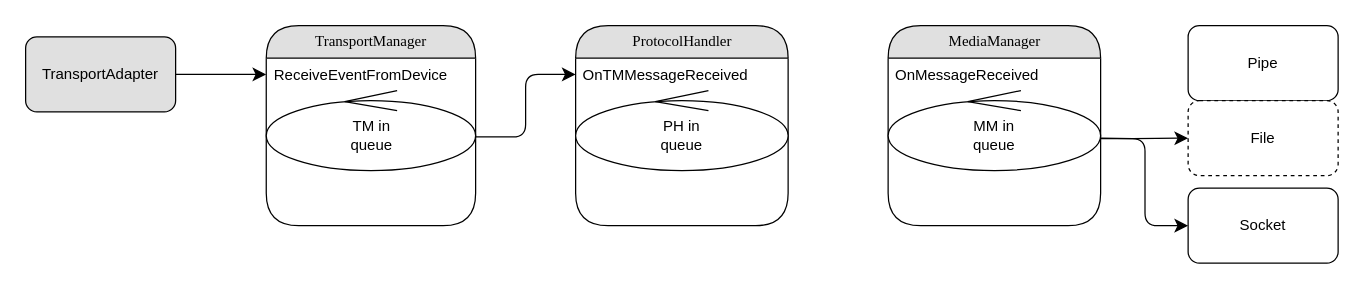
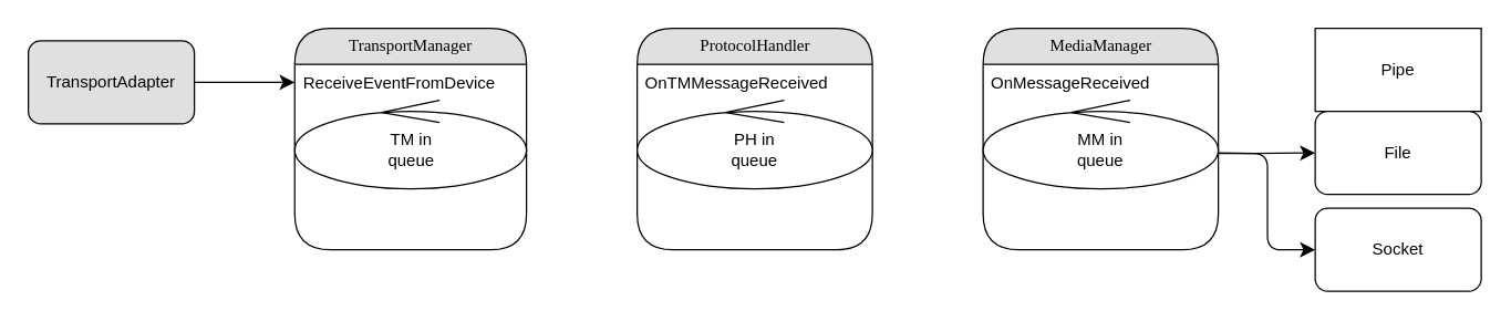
  <mxCell id="0" />
  <mxCell id="1" parent="0" />
- <mxCell id="2" style="edgeStyle=orthogonalEdgeStyle;html=1;entryX=0;entryY=0.5;labelBackgroundColor=none;startFill=0;startSize=8;endFill=1;endSize=8;fontFamily=Verdana;fontSize=12;exitX=1;exitY=0.578;exitDx=0;exitDy=0;exitPerimeter=0;entryDx=0;entryDy=0;" parent="1" source="6" target="9" edge="1"><mxGeometry relative="1" as="geometry"><Array as="points" /></mxGeometry></mxCell>
  <mxCell id="3" style="edgeStyle=orthogonalEdgeStyle;html=1;exitX=1;exitY=0.5;labelBackgroundColor=none;startFill=0;startSize=8;endFill=1;endSize=8;fontFamily=Verdana;fontSize=12;exitDx=0;exitDy=0;entryX=0;entryY=0.5;entryDx=0;entryDy=0;" parent="1" source="7" target="5" edge="1"><mxGeometry relative="1" as="geometry"><mxPoint x="510" y="130" as="targetPoint" /></mxGeometry></mxCell>
  <mxCell id="4" value="TransportManager" style="swimlane;html=1;fontStyle=0;childLayout=stackLayout;horizontal=1;startSize=26;fillColor=#e0e0e0;horizontalStack=0;resizeParent=1;resizeLast=0;collapsible=1;marginBottom=0;swimlaneFillColor=#ffffff;align=center;rounded=1;shadow=0;comic=0;labelBackgroundColor=none;strokeWidth=1;fontFamily=Verdana;fontSize=12;arcSize=50;" vertex="1" parent="1"><mxGeometry x="212.5" y="20" width="167.5" height="160" as="geometry"><mxRectangle x="110" y="100" width="150" height="26" as="alternateBounds" /></mxGeometry></mxCell>
  <mxCell id="5" value="ReceiveEventFromDevice" style="text;html=1;strokeColor=none;fillColor=none;spacingLeft=4;spacingRight=4;whiteSpace=wrap;overflow=hidden;rotatable=0;points=[[0,0.5],[1,0.5]];portConstraint=eastwest;" parent="4" vertex="1"><mxGeometry y="26" width="167.5" height="26" as="geometry" /></mxCell>
  <mxCell id="6" value="&lt;div&gt;TM in&lt;br&gt;&lt;/div&gt;&lt;div&gt;queue&lt;br&gt;&lt;/div&gt;" style="ellipse;shape=umlControl;whiteSpace=wrap;html=1;" vertex="1" parent="4"><mxGeometry y="52" width="167.5" height="64" as="geometry" /></mxCell>
  <mxCell id="7" value="TransportAdapter" style="rounded=1;whiteSpace=wrap;html=1;fillColor=#e0e0e0;" vertex="1" parent="1"><mxGeometry x="20" y="29" width="120" height="60" as="geometry" /></mxCell>
  <mxCell id="8" value="ProtocolHandler" style="swimlane;html=1;fontStyle=0;childLayout=stackLayout;horizontal=1;startSize=26;fillColor=#e0e0e0;horizontalStack=0;resizeParent=1;resizeLast=0;collapsible=1;marginBottom=0;swimlaneFillColor=#ffffff;align=center;rounded=1;shadow=0;comic=0;labelBackgroundColor=none;strokeWidth=1;fontFamily=Verdana;fontSize=12;arcSize=50;" vertex="1" parent="1"><mxGeometry x="460" y="20" width="170" height="160" as="geometry"><mxRectangle x="110" y="100" width="150" height="26" as="alternateBounds" /></mxGeometry></mxCell>
  <mxCell id="9" value="OnTMMessageReceived" style="text;html=1;strokeColor=none;fillColor=none;spacingLeft=4;spacingRight=4;whiteSpace=wrap;overflow=hidden;rotatable=0;points=[[0,0.5],[1,0.5]];portConstraint=eastwest;" vertex="1" parent="8"><mxGeometry y="26" width="170" height="26" as="geometry" /></mxCell>
  <mxCell id="10" value="&lt;div&gt;PH in&lt;br&gt;&lt;/div&gt;&lt;div&gt;queue&lt;br&gt;&lt;/div&gt;" style="ellipse;shape=umlControl;whiteSpace=wrap;html=1;" vertex="1" parent="8"><mxGeometry y="52" width="170" height="64" as="geometry" /></mxCell>
  <mxCell id="11" value="MediaManager" style="swimlane;html=1;fontStyle=0;childLayout=stackLayout;horizontal=1;startSize=26;fillColor=#e0e0e0;horizontalStack=0;resizeParent=1;resizeLast=0;collapsible=1;marginBottom=0;swimlaneFillColor=#ffffff;align=center;rounded=1;shadow=0;comic=0;labelBackgroundColor=none;strokeWidth=1;fontFamily=Verdana;fontSize=12;arcSize=50;" vertex="1" parent="1"><mxGeometry x="710" y="20" width="170" height="160" as="geometry"><mxRectangle x="110" y="100" width="150" height="26" as="alternateBounds" /></mxGeometry></mxCell>
  <mxCell id="12" value="OnMessageReceived" style="text;html=1;strokeColor=none;fillColor=none;spacingLeft=4;spacingRight=4;whiteSpace=wrap;overflow=hidden;rotatable=0;points=[[0,0.5],[1,0.5]];portConstraint=eastwest;" vertex="1" parent="11"><mxGeometry y="26" width="170" height="26" as="geometry" /></mxCell>
  <mxCell id="13" value="&lt;div&gt;MM in&lt;br&gt;&lt;/div&gt;&lt;div&gt;queue&lt;br&gt;&lt;/div&gt;" style="ellipse;shape=umlControl;whiteSpace=wrap;html=1;" vertex="1" parent="11"><mxGeometry y="52" width="170" height="64" as="geometry" /></mxCell>
- <mxCell id="14" value="Pipe" style="rounded=1;whiteSpace=wrap;html=1;" vertex="1" parent="1"><mxGeometry x="950" y="20" width="120" height="60" as="geometry" /></mxCell>
- <mxCell id="15" value="File" style="rounded=1;whiteSpace=wrap;html=1;dashed=1;" vertex="1" parent="1"><mxGeometry x="950" y="80" width="120" height="60" as="geometry" /></mxCell>
+ <mxCell id="14" value="Pipe" style="whiteSpace=wrap;html=1;rounded=0;" vertex="1" parent="1"><mxGeometry x="950" y="20" width="120" height="60" as="geometry" /></mxCell>
+ <mxCell id="15" value="File" style="rounded=1;whiteSpace=wrap;html=1;" vertex="1" parent="1"><mxGeometry x="950" y="80" width="120" height="60" as="geometry" /></mxCell>
  <mxCell id="16" value="Socket" style="rounded=1;whiteSpace=wrap;html=1;" vertex="1" parent="1"><mxGeometry x="950" y="150" width="120" height="60" as="geometry" /></mxCell>
  <mxCell id="17" style="edgeStyle=orthogonalEdgeStyle;html=1;labelBackgroundColor=none;startFill=0;startSize=8;endFill=1;endSize=8;fontFamily=Verdana;fontSize=12;entryX=0;entryY=0.5;entryDx=0;entryDy=0;exitX=0.998;exitY=0.599;exitDx=0;exitDy=0;exitPerimeter=0;" edge="1" parent="1" source="13" target="15"><mxGeometry relative="1" as="geometry"><Array as="points" /><mxPoint x="880" y="110" as="sourcePoint" /><mxPoint x="960" y="60" as="targetPoint" /></mxGeometry></mxCell>
  <mxCell id="18" style="edgeStyle=orthogonalEdgeStyle;html=1;labelBackgroundColor=none;startFill=0;startSize=8;endFill=1;endSize=8;fontFamily=Verdana;fontSize=12;entryX=0;entryY=0.5;entryDx=0;entryDy=0;" edge="1" parent="1" target="16"><mxGeometry relative="1" as="geometry"><Array as="points" /><mxPoint x="880" y="110" as="sourcePoint" /><mxPoint x="960" y="129" as="targetPoint" /></mxGeometry></mxCell>
